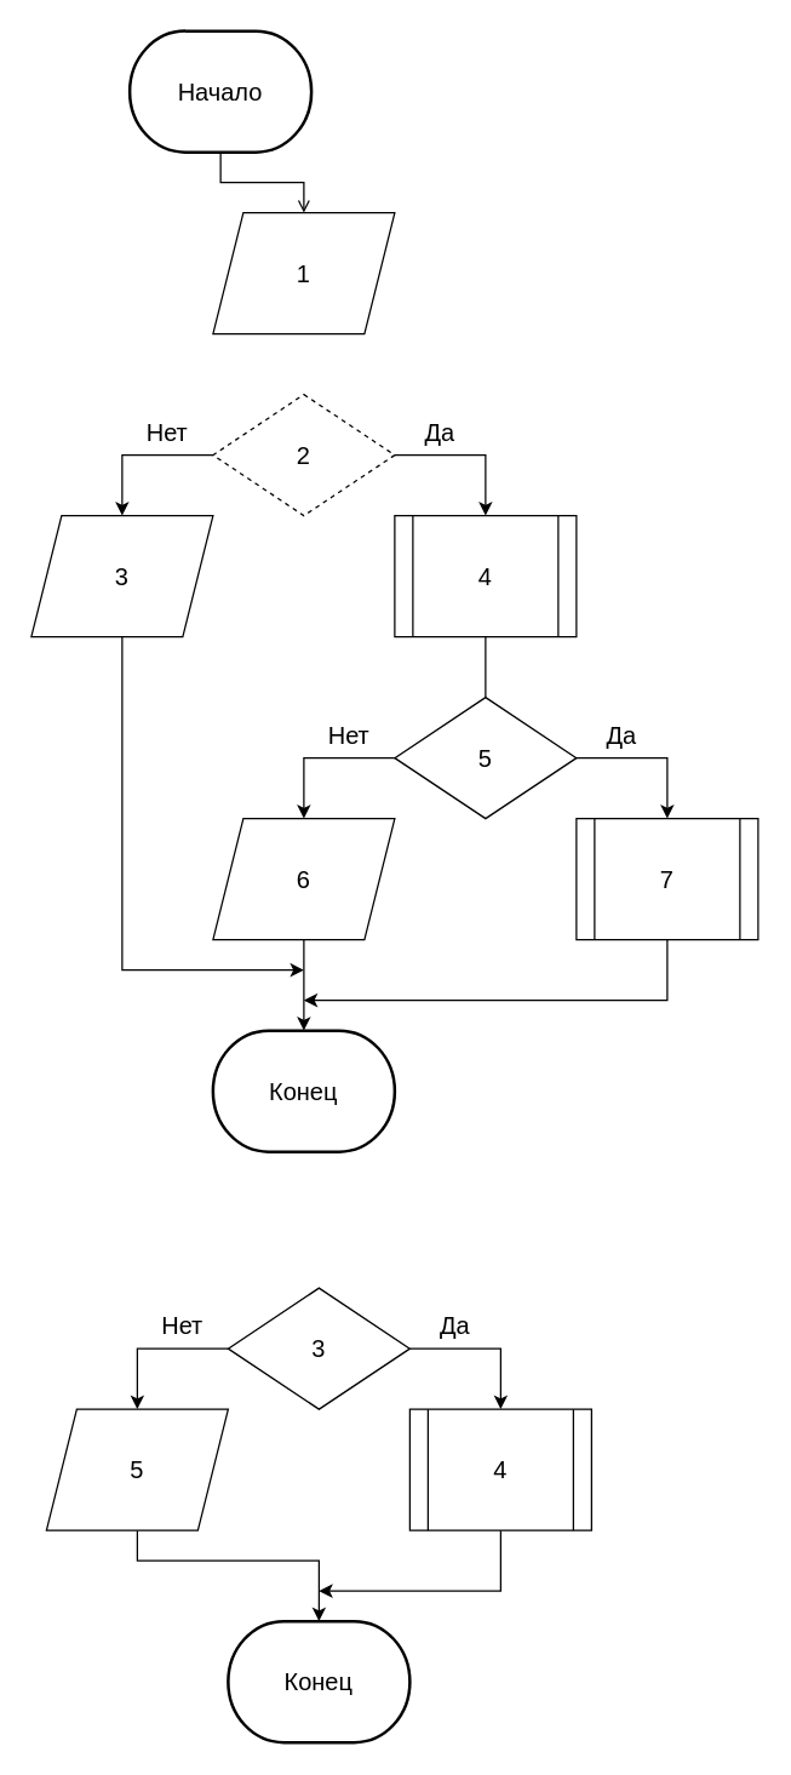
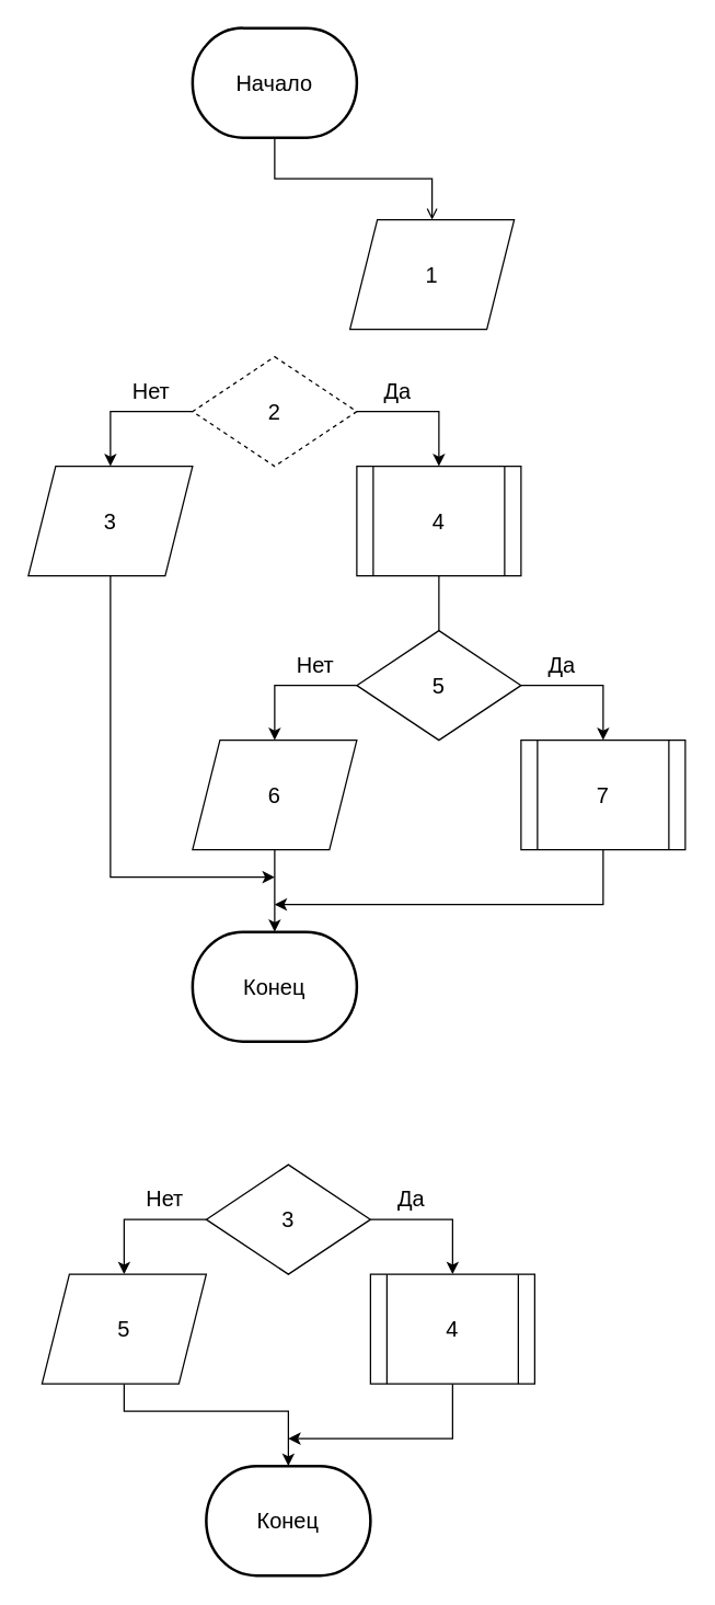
  <mxCell id="0" />
  <mxCell id="1" parent="0" />
  <mxCell id="2" style="edgeStyle=orthogonalEdgeStyle;rounded=0;orthogonalLoop=1;jettySize=auto;html=1;entryX=0.5;entryY=0;entryDx=0;entryDy=0;fontSize=16;endArrow=open;endFill=0;" edge="1" parent="1" source="3" target="33"><mxGeometry relative="1" as="geometry" /></mxCell>
- <mxCell id="3" value="&lt;font style=&quot;font-size: 16px;&quot;&gt;Начало&lt;/font&gt;" style="strokeWidth=2;html=1;shape=mxgraph.flowchart.terminator;whiteSpace=wrap;" vertex="1" parent="1"><mxGeometry x="85" y="20" width="120" height="80" as="geometry" /></mxCell>
+ <mxCell id="3" value="&lt;font style=&quot;font-size: 16px;&quot;&gt;Начало&lt;/font&gt;" style="strokeWidth=2;html=1;shape=mxgraph.flowchart.terminator;whiteSpace=wrap;" vertex="1" parent="1"><mxGeometry x="140" y="20" width="120" height="80" as="geometry" /></mxCell>
  <mxCell id="4" value="&lt;font style=&quot;font-size: 16px;&quot;&gt;Конец&lt;/font&gt;" style="strokeWidth=2;html=1;shape=mxgraph.flowchart.terminator;whiteSpace=wrap;" vertex="1" parent="1"><mxGeometry x="150" y="1070" width="120" height="80" as="geometry" /></mxCell>
  <mxCell id="5" style="edgeStyle=orthogonalEdgeStyle;rounded=0;orthogonalLoop=1;jettySize=auto;html=1;entryX=0.5;entryY=0;entryDx=0;entryDy=0;fontSize=16;" edge="1" parent="1" source="7" target="9"><mxGeometry relative="1" as="geometry"><Array as="points"><mxPoint x="330" y="890" /></Array></mxGeometry></mxCell>
  <mxCell id="6" style="edgeStyle=orthogonalEdgeStyle;rounded=0;orthogonalLoop=1;jettySize=auto;html=1;entryX=0.5;entryY=0;entryDx=0;entryDy=0;fontSize=16;" edge="1" parent="1" source="7" target="11"><mxGeometry relative="1" as="geometry"><Array as="points"><mxPoint x="90" y="890" /></Array></mxGeometry></mxCell>
  <mxCell id="7" value="&lt;div&gt;3&lt;/div&gt;" style="rhombus;whiteSpace=wrap;html=1;fontSize=16;" vertex="1" parent="1"><mxGeometry x="150" y="850" width="120" height="80" as="geometry" /></mxCell>
  <mxCell id="8" style="edgeStyle=orthogonalEdgeStyle;rounded=0;orthogonalLoop=1;jettySize=auto;html=1;fontSize=16;" edge="1" parent="1" source="9"><mxGeometry relative="1" as="geometry"><mxPoint x="210" y="1050" as="targetPoint" /><Array as="points"><mxPoint x="330" y="1050" /></Array></mxGeometry></mxCell>
  <mxCell id="9" value="4" style="shape=process;whiteSpace=wrap;html=1;backgroundOutline=1;fontSize=16;" vertex="1" parent="1"><mxGeometry x="270" y="930" width="120" height="80" as="geometry" /></mxCell>
  <mxCell id="10" style="edgeStyle=orthogonalEdgeStyle;rounded=0;orthogonalLoop=1;jettySize=auto;html=1;entryX=0.5;entryY=0;entryDx=0;entryDy=0;entryPerimeter=0;fontSize=16;" edge="1" parent="1" source="11" target="4"><mxGeometry relative="1" as="geometry"><Array as="points"><mxPoint x="90" y="1030" /><mxPoint x="210" y="1030" /></Array></mxGeometry></mxCell>
  <mxCell id="11" value="5" style="shape=parallelogram;perimeter=parallelogramPerimeter;whiteSpace=wrap;html=1;fixedSize=1;fontSize=16;" vertex="1" parent="1"><mxGeometry x="30" y="930" width="120" height="80" as="geometry" /></mxCell>
  <mxCell id="12" value="Да" style="text;html=1;strokeColor=none;fillColor=none;align=center;verticalAlign=middle;whiteSpace=wrap;rounded=0;fontSize=16;" vertex="1" parent="1"><mxGeometry x="270" y="860" width="60" height="30" as="geometry" /></mxCell>
  <mxCell id="13" value="Нет" style="text;html=1;strokeColor=none;fillColor=none;align=center;verticalAlign=middle;whiteSpace=wrap;rounded=0;fontSize=16;" vertex="1" parent="1"><mxGeometry x="90" y="860" width="60" height="30" as="geometry" /></mxCell>
  <mxCell id="14" style="edgeStyle=orthogonalEdgeStyle;rounded=0;orthogonalLoop=1;jettySize=auto;html=1;entryX=0.5;entryY=0;entryDx=0;entryDy=0;fontSize=16;" edge="1" parent="1" source="16"><mxGeometry relative="1" as="geometry"><Array as="points"><mxPoint x="320" y="300" /></Array><mxPoint x="320" y="340" as="targetPoint" /></mxGeometry></mxCell>
  <mxCell id="15" style="edgeStyle=orthogonalEdgeStyle;rounded=0;orthogonalLoop=1;jettySize=auto;html=1;entryX=0.5;entryY=0;entryDx=0;entryDy=0;fontSize=16;" edge="1" parent="1" source="16"><mxGeometry relative="1" as="geometry"><Array as="points"><mxPoint x="80" y="300" /></Array><mxPoint x="80" y="340" as="targetPoint" /></mxGeometry></mxCell>
  <mxCell id="16" value="2" style="rhombus;whiteSpace=wrap;html=1;fontSize=16;dashed=1;" vertex="1" parent="1"><mxGeometry x="140" y="260" width="120" height="80" as="geometry" /></mxCell>
  <mxCell id="17" value="Да" style="text;html=1;strokeColor=none;fillColor=none;align=center;verticalAlign=middle;whiteSpace=wrap;rounded=0;fontSize=16;" vertex="1" parent="1"><mxGeometry x="260" y="270" width="60" height="30" as="geometry" /></mxCell>
  <mxCell id="18" value="Нет" style="text;html=1;strokeColor=none;fillColor=none;align=center;verticalAlign=middle;whiteSpace=wrap;rounded=0;fontSize=16;" vertex="1" parent="1"><mxGeometry x="80" y="270" width="60" height="30" as="geometry" /></mxCell>
  <mxCell id="19" style="edgeStyle=orthogonalEdgeStyle;rounded=0;orthogonalLoop=1;jettySize=auto;html=1;fontSize=16;endArrow=classic;endFill=1;" edge="1" parent="1" source="20"><mxGeometry relative="1" as="geometry"><mxPoint x="200" y="640" as="targetPoint" /><Array as="points"><mxPoint x="80" y="640" /></Array></mxGeometry></mxCell>
  <mxCell id="20" value="3" style="shape=parallelogram;perimeter=parallelogramPerimeter;whiteSpace=wrap;html=1;fixedSize=1;fontSize=16;" vertex="1" parent="1"><mxGeometry x="20" y="340" width="120" height="80" as="geometry" /></mxCell>
  <mxCell id="21" style="edgeStyle=orthogonalEdgeStyle;rounded=0;orthogonalLoop=1;jettySize=auto;html=1;entryX=0.5;entryY=0;entryDx=0;entryDy=0;fontSize=16;endArrow=none;endFill=0;" edge="1" parent="1" source="22" target="25"><mxGeometry relative="1" as="geometry" /></mxCell>
  <mxCell id="22" value="4" style="shape=process;whiteSpace=wrap;html=1;backgroundOutline=1;fontSize=16;" vertex="1" parent="1"><mxGeometry x="260" y="340" width="120" height="80" as="geometry" /></mxCell>
  <mxCell id="23" style="edgeStyle=orthogonalEdgeStyle;rounded=0;orthogonalLoop=1;jettySize=auto;html=1;entryX=0.5;entryY=0;entryDx=0;entryDy=0;fontSize=16;" edge="1" parent="1" source="25"><mxGeometry relative="1" as="geometry"><Array as="points"><mxPoint x="440" y="500" /></Array><mxPoint x="440" y="540" as="targetPoint" /></mxGeometry></mxCell>
  <mxCell id="24" style="edgeStyle=orthogonalEdgeStyle;rounded=0;orthogonalLoop=1;jettySize=auto;html=1;entryX=0.5;entryY=0;entryDx=0;entryDy=0;fontSize=16;" edge="1" parent="1" source="25"><mxGeometry relative="1" as="geometry"><Array as="points"><mxPoint x="200" y="500" /></Array><mxPoint x="200" y="540" as="targetPoint" /></mxGeometry></mxCell>
  <mxCell id="25" value="5" style="rhombus;whiteSpace=wrap;html=1;fontSize=16;" vertex="1" parent="1"><mxGeometry x="260" y="460" width="120" height="80" as="geometry" /></mxCell>
  <mxCell id="26" value="Да" style="text;html=1;strokeColor=none;fillColor=none;align=center;verticalAlign=middle;whiteSpace=wrap;rounded=0;fontSize=16;" vertex="1" parent="1"><mxGeometry x="380" y="470" width="60" height="30" as="geometry" /></mxCell>
  <mxCell id="27" value="Нет" style="text;html=1;strokeColor=none;fillColor=none;align=center;verticalAlign=middle;whiteSpace=wrap;rounded=0;fontSize=16;" vertex="1" parent="1"><mxGeometry x="200" y="470" width="60" height="30" as="geometry" /></mxCell>
  <mxCell id="28" style="edgeStyle=orthogonalEdgeStyle;rounded=0;orthogonalLoop=1;jettySize=auto;html=1;fontSize=16;endArrow=classic;endFill=1;" edge="1" parent="1" source="29"><mxGeometry relative="1" as="geometry"><mxPoint x="200" y="660" as="targetPoint" /><Array as="points"><mxPoint x="440" y="660" /></Array></mxGeometry></mxCell>
  <mxCell id="29" value="7" style="shape=process;whiteSpace=wrap;html=1;backgroundOutline=1;fontSize=16;" vertex="1" parent="1"><mxGeometry x="380" y="540" width="120" height="80" as="geometry" /></mxCell>
  <mxCell id="30" style="edgeStyle=orthogonalEdgeStyle;rounded=0;orthogonalLoop=1;jettySize=auto;html=1;entryX=0.5;entryY=0;entryDx=0;entryDy=0;entryPerimeter=0;fontSize=16;endArrow=classic;endFill=1;" edge="1" parent="1" source="31" target="32"><mxGeometry relative="1" as="geometry" /></mxCell>
  <mxCell id="31" value="6" style="shape=parallelogram;perimeter=parallelogramPerimeter;whiteSpace=wrap;html=1;fixedSize=1;fontSize=16;" vertex="1" parent="1"><mxGeometry x="140" y="540" width="120" height="80" as="geometry" /></mxCell>
  <mxCell id="32" value="&lt;font style=&quot;font-size: 16px;&quot;&gt;Конец&lt;/font&gt;" style="strokeWidth=2;html=1;shape=mxgraph.flowchart.terminator;whiteSpace=wrap;" vertex="1" parent="1"><mxGeometry x="140" y="680" width="120" height="80" as="geometry" /></mxCell>
- <mxCell id="33" value="1" style="shape=parallelogram;perimeter=parallelogramPerimeter;whiteSpace=wrap;html=1;fixedSize=1;fontSize=16;" vertex="1" parent="1"><mxGeometry x="140" y="140" width="120" height="80" as="geometry" /></mxCell>
+ <mxCell id="33" value="1" style="shape=parallelogram;perimeter=parallelogramPerimeter;whiteSpace=wrap;html=1;fixedSize=1;fontSize=16;" vertex="1" parent="1"><mxGeometry x="255" y="160" width="120" height="80" as="geometry" /></mxCell>
